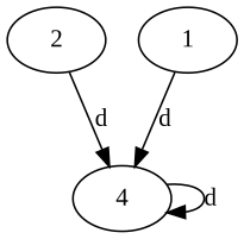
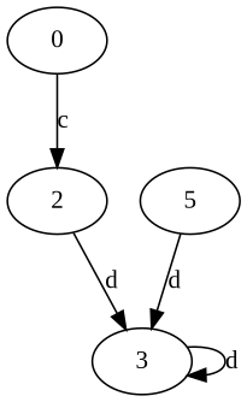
  digraph {
    fontname="Liberation Serif"
    node [fontname="Liberation Serif" init=0 match=0]
    edge [fontname="Liberation Serif"]
+   0 [init=1]
    2
-   3 [match=1 label=4]
-   1
+   3 [match=1]
+   1 [label=5]
+   0 -> 2 [label=c]
    2 -> 3 [label=d]
    3 -> 3 [label=d]
    1 -> 3 [label=d]
  }
